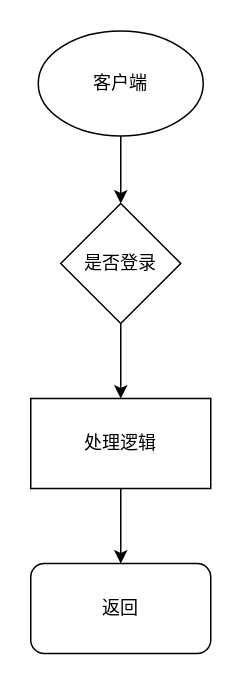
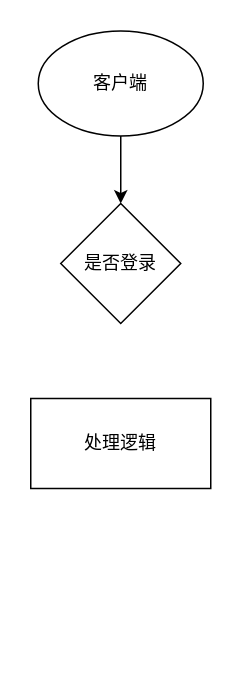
  <mxCell id="0" />
  <mxCell id="1" parent="0" />
  <mxCell id="2" value="" style="edgeStyle=orthogonalEdgeStyle;rounded=0;orthogonalLoop=1;jettySize=auto;html=1;" edge="1" parent="1" source="3"><mxGeometry relative="1" as="geometry"><mxPoint x="80" y="135" as="targetPoint" /></mxGeometry></mxCell>
  <mxCell id="3" value="客户端" style="ellipse;whiteSpace=wrap;html=1;" vertex="1" parent="1"><mxGeometry x="25" y="20" width="110" height="70" as="geometry" /></mxCell>
- <mxCell id="4" style="edgeStyle=orthogonalEdgeStyle;rounded=0;orthogonalLoop=1;jettySize=auto;html=1;exitX=0.5;exitY=1;exitDx=0;exitDy=0;entryX=0.5;entryY=0;entryDx=0;entryDy=0;" edge="1" parent="1" source="5" target="7"><mxGeometry relative="1" as="geometry" /></mxCell>
  <mxCell id="5" value="是否登录" style="rhombus;whiteSpace=wrap;html=1;" vertex="1" parent="1"><mxGeometry x="40" y="135" width="80" height="80" as="geometry" /></mxCell>
- <mxCell id="6" style="edgeStyle=orthogonalEdgeStyle;rounded=0;orthogonalLoop=1;jettySize=auto;html=1;exitX=0.5;exitY=1;exitDx=0;exitDy=0;entryX=0.5;entryY=0;entryDx=0;entryDy=0;" edge="1" parent="1" source="7" target="8"><mxGeometry relative="1" as="geometry" /></mxCell>
  <mxCell id="7" value="处理逻辑" style="rounded=0;whiteSpace=wrap;html=1;" vertex="1" parent="1"><mxGeometry x="20" y="265" width="120" height="60" as="geometry" /></mxCell>
- <mxCell id="8" value="返回" style="rounded=1;whiteSpace=wrap;html=1;" vertex="1" parent="1"><mxGeometry x="20" y="375" width="120" height="60" as="geometry" /></mxCell>
